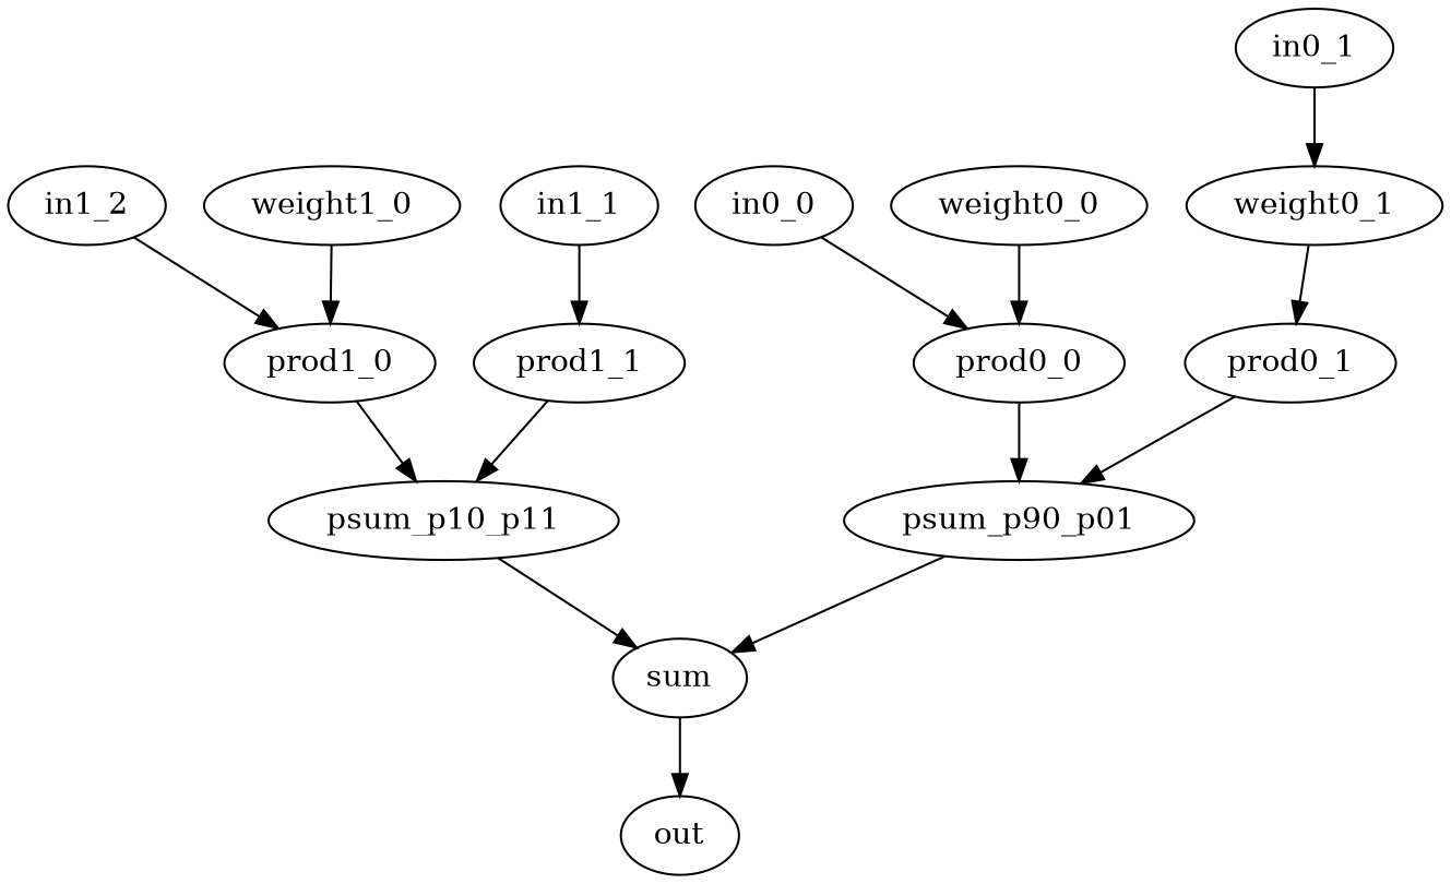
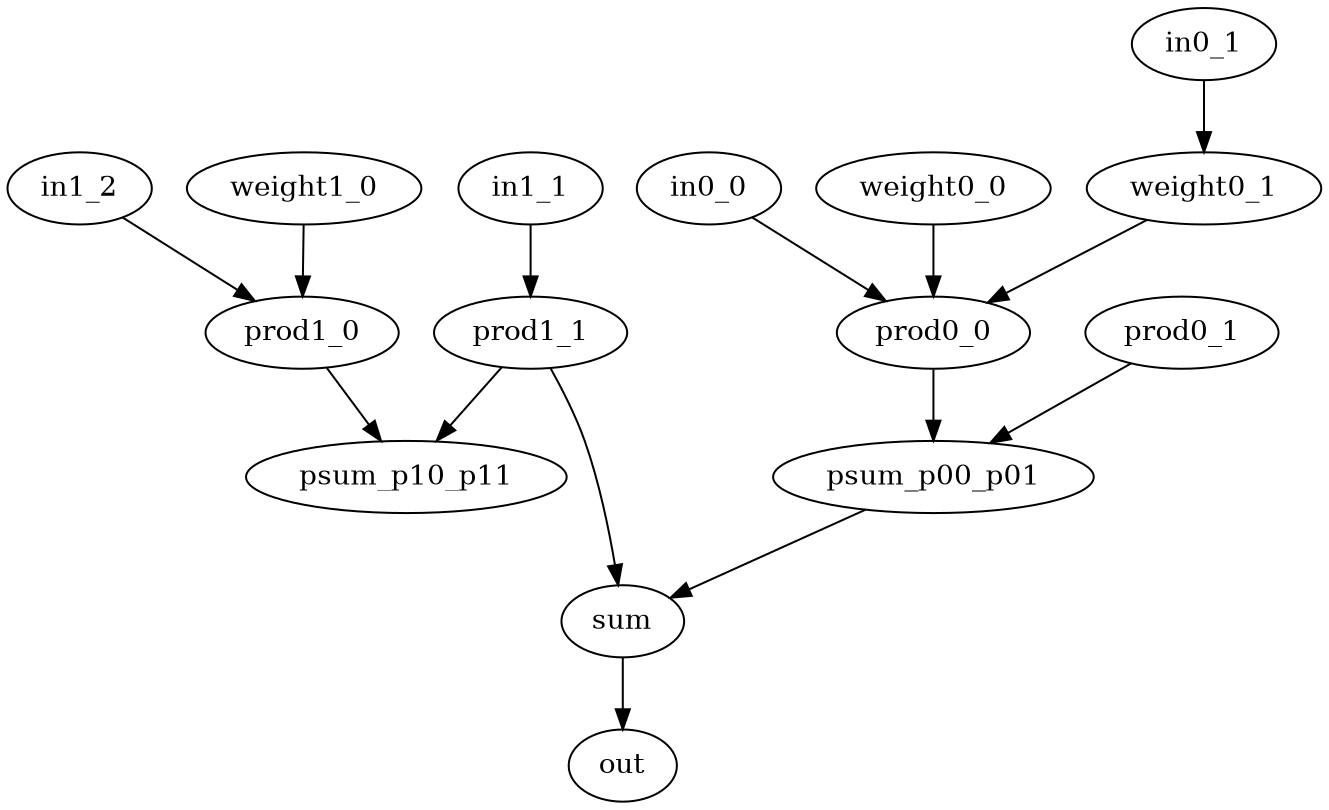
  digraph {
    node [opcode=mul]
    edge [operand=0]
    prod0_0
    in0_0 [opcode=input]
-   psum_p00_p01 [opcode=add label=psum_p90_p01]
+   psum_p00_p01 [opcode=add]
    weight0_1 [opcode=const value=-1]
    in0_1 [opcode=input]
    prod0_1
    n7 [label=in1_2 opcode=input]
    prod1_0
    psum_p10_p11 [opcode=add]
    prod1_1
    in1_1 [opcode=input]
    weight0_0 [opcode=const value=3]
    weight1_0 [opcode=const value=-1]
    sum [opcode=add]
    out [approx=.01 opcode=output]
    prod0_0 -> psum_p00_p01
    in0_0 -> prod0_0
    psum_p00_p01 -> sum
-   weight0_1 -> prod0_1 [operand=1]
+   weight0_1 -> prod0_0 [operand=1]
    in0_1 -> weight0_1
    prod0_1 -> psum_p00_p01 [operand=1]
    n7 -> prod1_0
    prod1_0 -> psum_p10_p11
-   psum_p10_p11 -> sum [operand=1]
+   prod1_1 -> sum [operand=1]
    prod1_1 -> psum_p10_p11 [operand=1]
    in1_1 -> prod1_1
    weight0_0 -> prod0_0 [operand=1]
    weight1_0 -> prod1_0 [operand=1]
    sum -> out
  }
